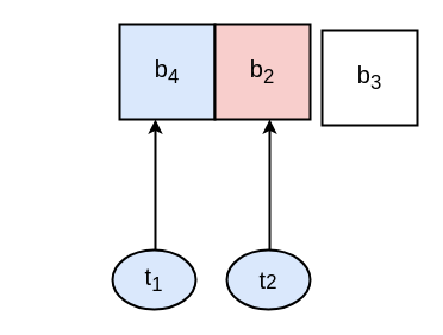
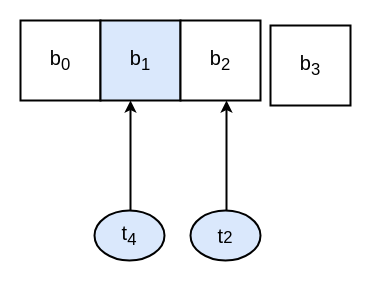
  <mxCell id="0" />
  <mxCell id="1" parent="0" />
- <mxCell id="3" value="&lt;font style=&quot;font-size: 20px&quot;&gt;b&lt;sub&gt;4&lt;/sub&gt;&lt;/font&gt;" style="whiteSpace=wrap;html=1;aspect=fixed;strokeWidth=2;fillColor=#DAE8FC;" vertex="1" parent="1"><mxGeometry x="100" y="20" width="80" height="80" as="geometry" /></mxCell>
- <mxCell id="4" value="&lt;font style=&quot;font-size: 20px&quot;&gt;b&lt;sub&gt;2&lt;/sub&gt;&lt;/font&gt;" style="whiteSpace=wrap;html=1;aspect=fixed;strokeWidth=2;fillColor=#f8cecc;" vertex="1" parent="1"><mxGeometry x="180" y="20" width="80" height="80" as="geometry" /></mxCell>
+ <mxCell id="2" value="&lt;font style=&quot;font-size: 20px&quot;&gt;b&lt;sub&gt;0&lt;/sub&gt;&lt;/font&gt;" style="whiteSpace=wrap;html=1;aspect=fixed;strokeWidth=2;" vertex="1" parent="1"><mxGeometry x="20" y="20" width="80" height="80" as="geometry" /></mxCell>
+ <mxCell id="3" value="&lt;font style=&quot;font-size: 20px&quot;&gt;b&lt;sub&gt;1&lt;/sub&gt;&lt;/font&gt;" style="whiteSpace=wrap;html=1;aspect=fixed;strokeWidth=2;fillColor=#DAE8FC;" vertex="1" parent="1"><mxGeometry x="100" y="20" width="80" height="80" as="geometry" /></mxCell>
+ <mxCell id="4" value="&lt;font style=&quot;font-size: 20px&quot;&gt;b&lt;sub&gt;2&lt;/sub&gt;&lt;/font&gt;" style="whiteSpace=wrap;html=1;aspect=fixed;strokeWidth=2;" vertex="1" parent="1"><mxGeometry x="180" y="20" width="80" height="80" as="geometry" /></mxCell>
  <mxCell id="5" value="&lt;font style=&quot;font-size: 20px&quot;&gt;b&lt;sub&gt;3&lt;/sub&gt;&lt;/font&gt;" style="whiteSpace=wrap;html=1;aspect=fixed;strokeWidth=2;" vertex="1" parent="1"><mxGeometry x="270" y="25" width="80" height="80" as="geometry" /></mxCell>
  <mxCell id="6" value="" style="endArrow=classic;html=1;strokeWidth=2;" edge="1" parent="1"><mxGeometry width="50" height="50" relative="1" as="geometry"><mxPoint x="130" y="210" as="sourcePoint" /><mxPoint x="130" y="100" as="targetPoint" /></mxGeometry></mxCell>
- <mxCell id="7" value="&lt;font style=&quot;font-size: 20px&quot;&gt;t&lt;sub&gt;1&lt;/sub&gt;&lt;/font&gt;" style="ellipse;whiteSpace=wrap;html=1;strokeWidth=2;fillColor=#dae8fc;" vertex="1" parent="1"><mxGeometry x="94" y="210" width="70" height="50" as="geometry" /></mxCell>
+ <mxCell id="7" value="&lt;font style=&quot;font-size: 20px&quot;&gt;t&lt;sub&gt;4&lt;/sub&gt;&lt;/font&gt;" style="ellipse;whiteSpace=wrap;html=1;strokeWidth=2;fillColor=#dae8fc;" vertex="1" parent="1"><mxGeometry x="94" y="210" width="70" height="50" as="geometry" /></mxCell>
  <mxCell id="8" value="" style="endArrow=classic;html=1;strokeWidth=2;" edge="1" parent="1"><mxGeometry width="50" height="50" relative="1" as="geometry"><mxPoint x="226" y="210" as="sourcePoint" /><mxPoint x="226" y="100" as="targetPoint" /></mxGeometry></mxCell>
  <mxCell id="9" value="&lt;span style=&quot;font-size: 20px&quot;&gt;t&lt;/span&gt;&lt;span style=&quot;font-size: 16.667px&quot;&gt;2&lt;/span&gt;" style="ellipse;whiteSpace=wrap;html=1;strokeWidth=2;fillColor=#dae8fc;" vertex="1" parent="1"><mxGeometry x="190" y="210" width="70" height="50" as="geometry" /></mxCell>
